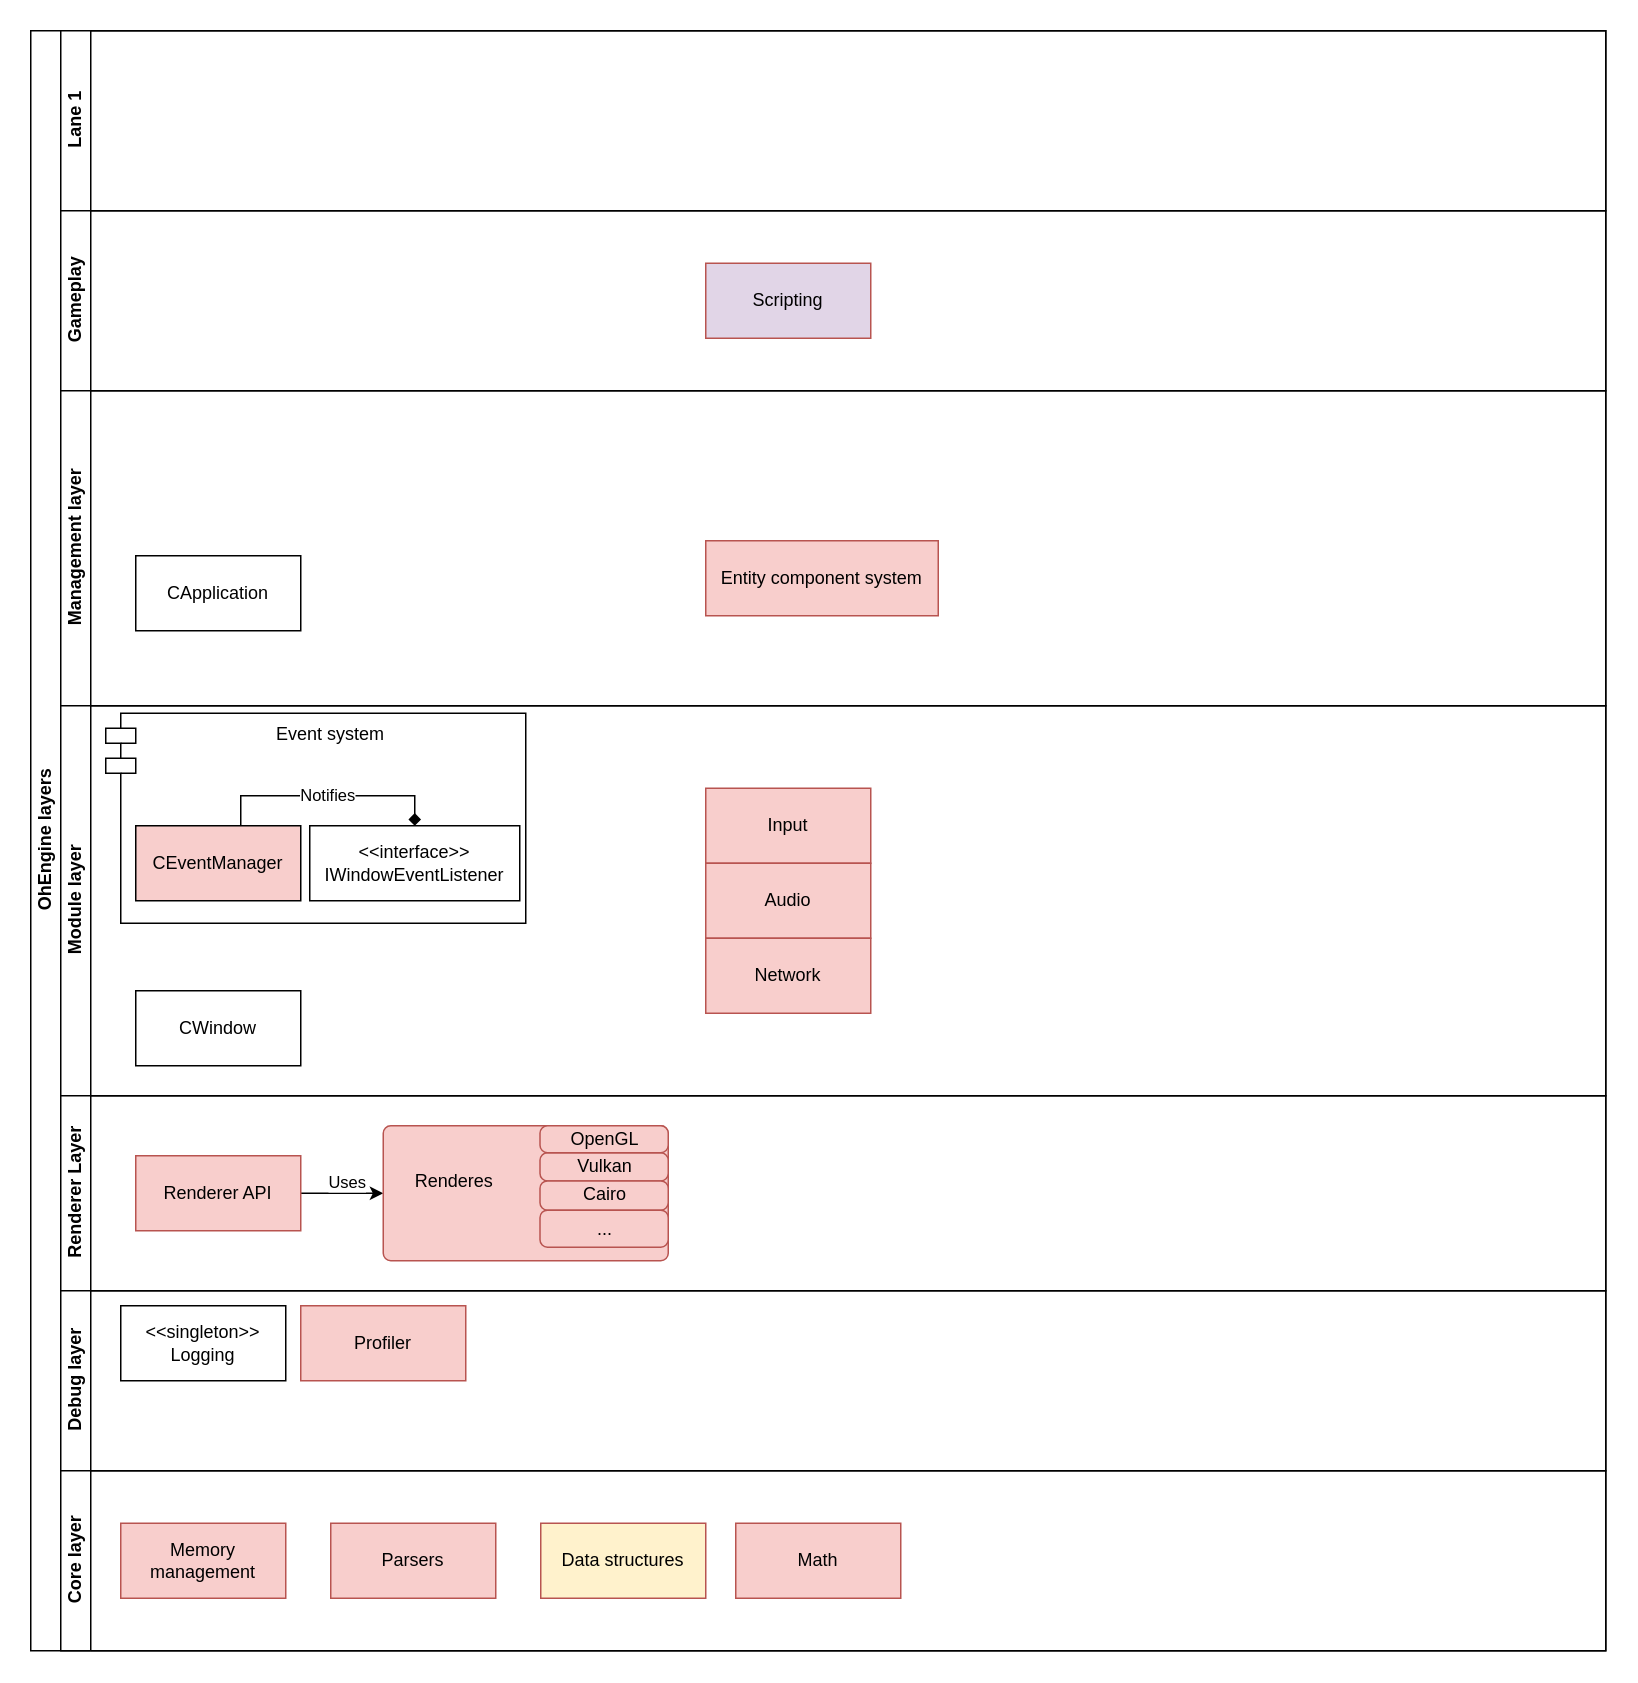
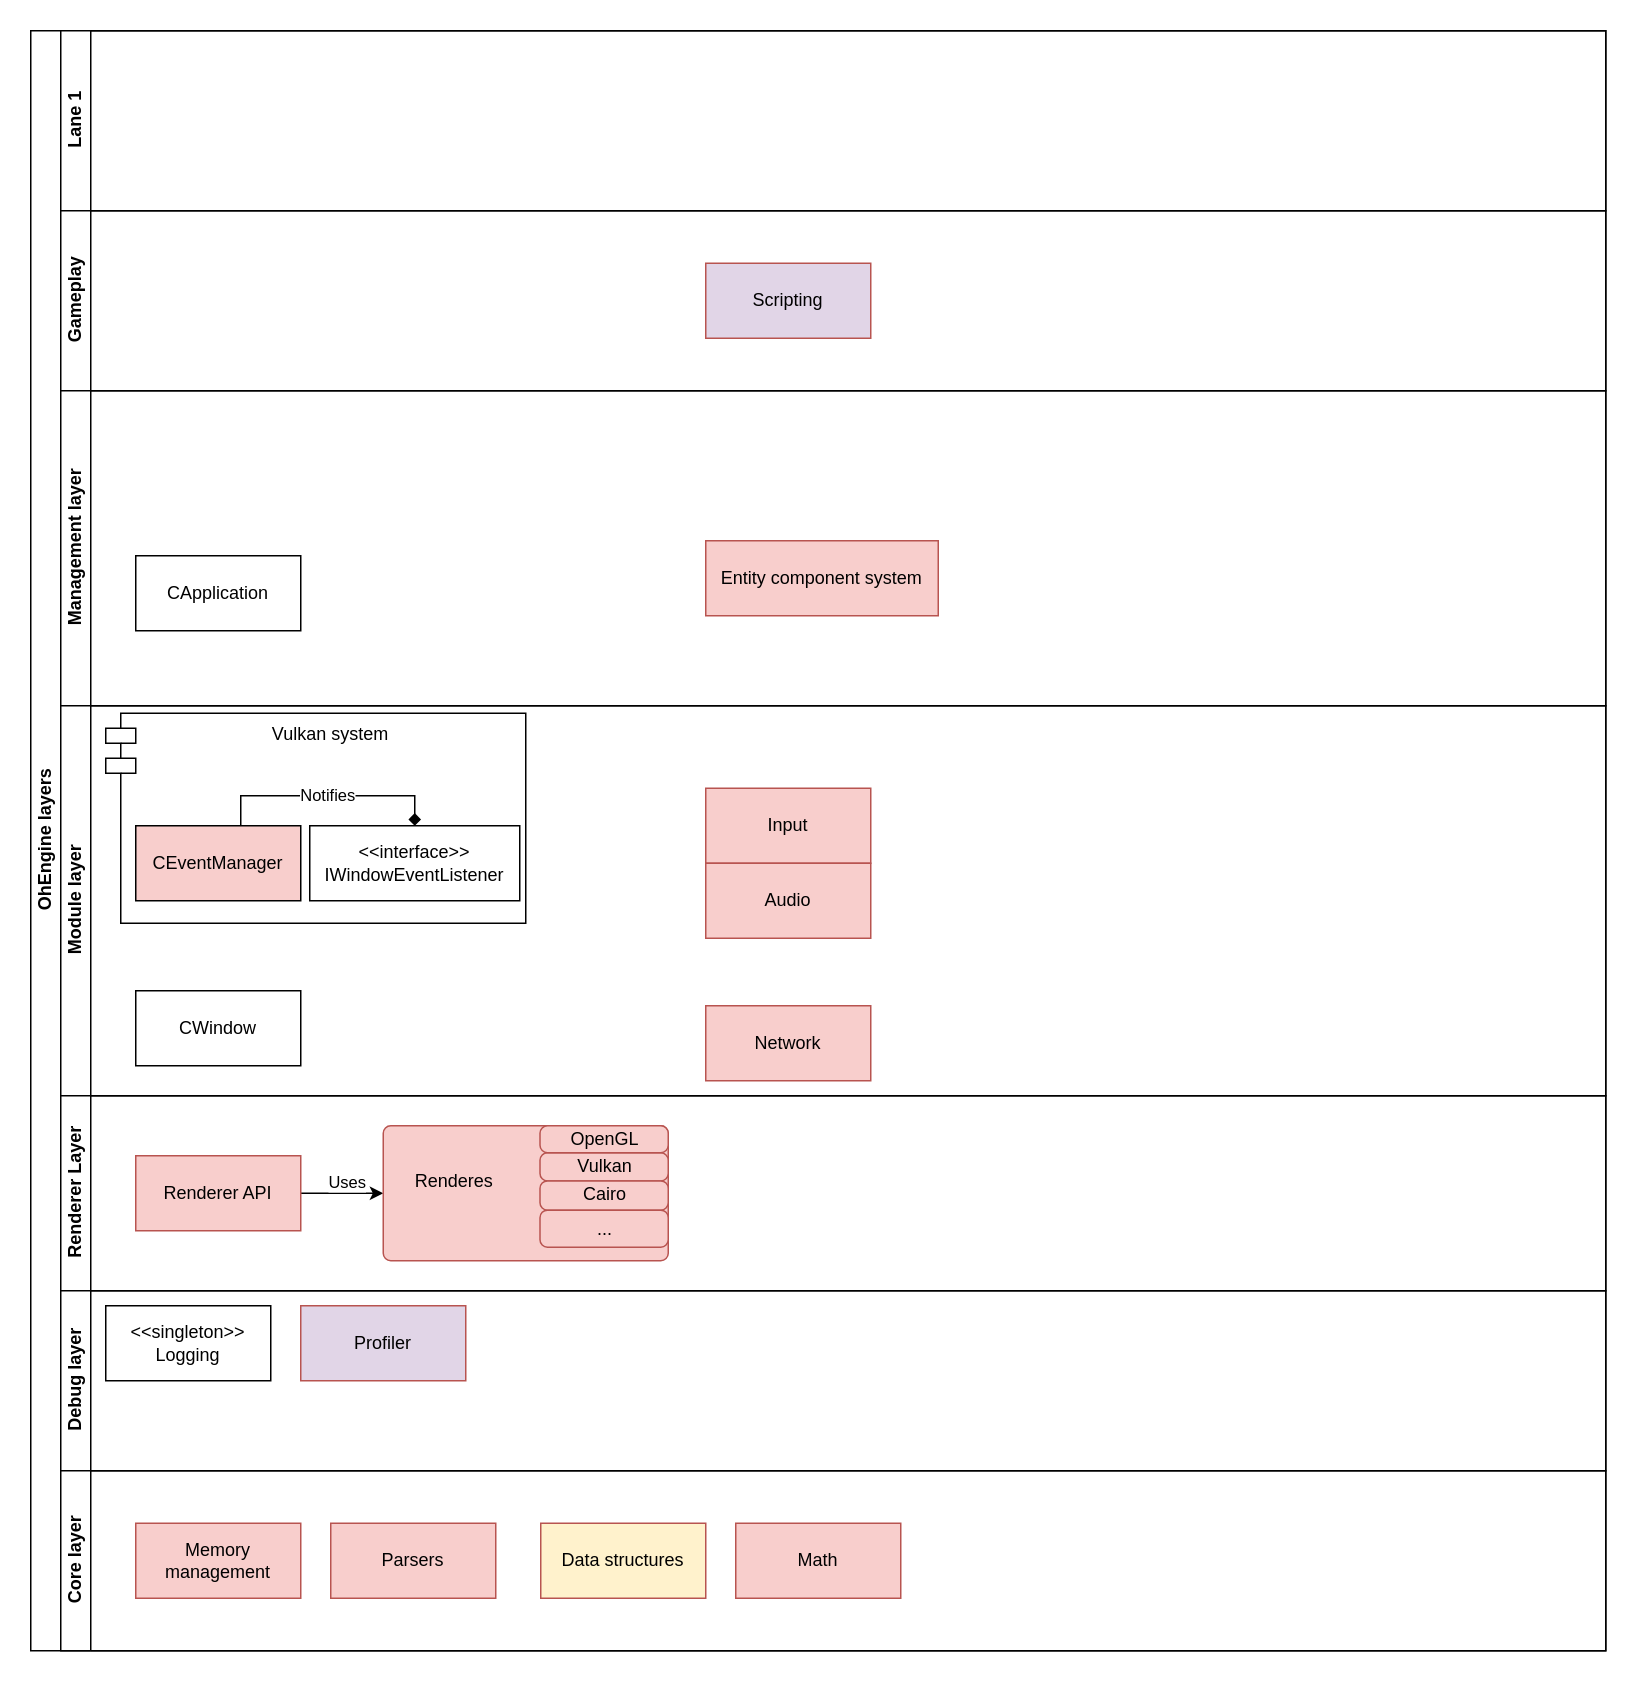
  <mxCell id="0" />
  <mxCell id="1" parent="0" />
  <mxCell id="2" value="OhEngine layers" style="swimlane;childLayout=stackLayout;resizeParent=1;resizeParentMax=0;horizontal=0;startSize=20;horizontalStack=0;html=1;" parent="1" vertex="1"><mxGeometry width="1050" height="1080" as="geometry" x="20" y="20" /></mxCell>
  <mxCell id="3" value="Lane 1" style="swimlane;startSize=20;horizontal=0;html=1;" parent="2" vertex="1"><mxGeometry x="20" width="1030" height="120" as="geometry" /></mxCell>
  <mxCell id="4" value="Gameplay" style="swimlane;startSize=20;horizontal=0;html=1;" vertex="1" parent="2"><mxGeometry x="20" y="120" width="1030" height="120" as="geometry" /></mxCell>
  <mxCell id="5" value="Scripting" style="html=1;whiteSpace=wrap;fillColor=#e1d5e7;strokeColor=#b85450;" vertex="1" parent="4"><mxGeometry x="430" y="35" width="110" height="50" as="geometry" /></mxCell>
  <mxCell id="6" value="Management layer" style="swimlane;startSize=20;horizontal=0;html=1;" parent="2" vertex="1"><mxGeometry x="20" y="240" width="1030" height="210" as="geometry" /></mxCell>
  <mxCell id="7" value="CApplication" style="html=1;whiteSpace=wrap;" parent="6" vertex="1"><mxGeometry x="50" y="110" width="110" height="50" as="geometry" /></mxCell>
  <mxCell id="8" value="Entity component system" style="html=1;whiteSpace=wrap;fillColor=#f8cecc;strokeColor=#b85450;" vertex="1" parent="6"><mxGeometry x="430" y="100" width="155" height="50" as="geometry" /></mxCell>
  <mxCell id="9" value="Module layer" style="swimlane;startSize=20;horizontal=0;html=1;" parent="2" vertex="1"><mxGeometry x="20" y="450" width="1030" height="260" as="geometry" /></mxCell>
  <mxCell id="10" value="CWindow" style="html=1;whiteSpace=wrap;" parent="9" vertex="1"><mxGeometry x="50" y="190" width="110" height="50" as="geometry" /></mxCell>
  <mxCell id="11" value="Input" style="html=1;whiteSpace=wrap;fillColor=#f8cecc;strokeColor=#b85450;" parent="9" vertex="1"><mxGeometry x="430" y="55" width="110" height="50" as="geometry" /></mxCell>
  <mxCell id="12" value="Audio" style="html=1;whiteSpace=wrap;fillColor=#f8cecc;strokeColor=#b85450;" parent="9" vertex="1"><mxGeometry x="430" y="105" width="110" height="50" as="geometry" /></mxCell>
- <mxCell id="13" value="Network" style="html=1;whiteSpace=wrap;fillColor=#f8cecc;strokeColor=#b85450;" parent="9" vertex="1"><mxGeometry x="430" y="155" width="110" height="50" as="geometry" /></mxCell>
- <mxCell id="14" value="Event system" style="shape=module;align=left;spacingLeft=20;align=center;verticalAlign=top;whiteSpace=wrap;html=1;" vertex="1" parent="9"><mxGeometry x="30" y="5" width="280" height="140" as="geometry" /></mxCell>
+ <mxCell id="13" value="Network" style="html=1;whiteSpace=wrap;fillColor=#f8cecc;strokeColor=#b85450;" parent="9" vertex="1"><mxGeometry x="430" y="200" width="110" height="50" as="geometry" /></mxCell>
+ <mxCell id="14" value="Vulkan system" style="shape=module;align=left;spacingLeft=20;align=center;verticalAlign=top;whiteSpace=wrap;html=1;" vertex="1" parent="9"><mxGeometry x="30" y="5" width="280" height="140" as="geometry" /></mxCell>
  <mxCell id="15" value="&amp;lt;&amp;lt;interface&amp;gt;&amp;gt;&lt;br&gt;IWindowEventListener" style="html=1;whiteSpace=wrap;" parent="9" vertex="1"><mxGeometry x="166" y="80" width="140" height="50" as="geometry" /></mxCell>
  <mxCell id="16" value="Notifies" style="edgeStyle=orthogonalEdgeStyle;rounded=0;orthogonalLoop=1;jettySize=auto;html=1;endArrow=diamond;" parent="9" source="17" target="15" edge="1"><mxGeometry relative="1" as="geometry"><Array as="points"><mxPoint x="120" y="60" /><mxPoint x="236" y="60" /></Array></mxGeometry></mxCell>
  <mxCell id="17" value="CEventManager" style="html=1;whiteSpace=wrap;fillColor=#f8cecc;" parent="9" vertex="1"><mxGeometry x="50" y="80" width="110" height="50" as="geometry" /></mxCell>
  <mxCell id="18" value="Renderer Layer" style="swimlane;startSize=20;horizontal=0;html=1;" vertex="1" parent="2"><mxGeometry x="20" y="710" width="1030" height="130" as="geometry" /></mxCell>
  <mxCell id="19" style="edgeStyle=orthogonalEdgeStyle;rounded=0;orthogonalLoop=1;jettySize=auto;html=1;entryX=0;entryY=0.5;entryDx=0;entryDy=0;" edge="1" parent="18" source="21" target="22"><mxGeometry relative="1" as="geometry" /></mxCell>
  <mxCell id="20" value="Uses" style="edgeLabel;html=1;align=center;verticalAlign=middle;resizable=0;points=[];" vertex="1" connectable="0" parent="19"><mxGeometry x="-0.2" y="-2" relative="1" as="geometry"><mxPoint x="8" y="-10" as="offset" /></mxGeometry></mxCell>
  <mxCell id="21" value="Renderer API" style="html=1;whiteSpace=wrap;fillColor=#f8cecc;strokeColor=#b85450;" vertex="1" parent="18"><mxGeometry x="50" y="40" width="110" height="50" as="geometry" /></mxCell>
  <mxCell id="22" value="" style="rounded=1;absoluteArcSize=1;html=1;arcSize=10;fillColor=#f8cecc;strokeColor=#b85450;" vertex="1" parent="18"><mxGeometry x="215" y="20" width="190" height="90" as="geometry" /></mxCell>
  <mxCell id="23" value="Renderes" style="html=1;shape=mxgraph.er.anchor;whiteSpace=wrap;" vertex="1" parent="22"><mxGeometry width="95" height="74.998" as="geometry" /></mxCell>
  <mxCell id="24" value="Vulkan" style="rounded=1;absoluteArcSize=1;html=1;arcSize=10;whiteSpace=wrap;points=[];strokeColor=inherit;fillColor=inherit;" vertex="1" parent="22"><mxGeometry x="104.5" y="17.999" width="85.5" height="18.746" as="geometry" /></mxCell>
  <mxCell id="25" value="OpenGL" style="rounded=1;absoluteArcSize=1;html=1;arcSize=10;whiteSpace=wrap;points=[];strokeColor=inherit;fillColor=inherit;" vertex="1" parent="22"><mxGeometry x="104.5" width="85.5" height="17.999" as="geometry" /></mxCell>
  <mxCell id="26" value="Cairo" style="rounded=1;absoluteArcSize=1;html=1;arcSize=10;whiteSpace=wrap;points=[];strokeColor=inherit;fillColor=inherit;" vertex="1" parent="22"><mxGeometry x="104.5" y="36.746" width="85.5" height="19.502" as="geometry" /></mxCell>
  <mxCell id="27" value="..." style="rounded=1;absoluteArcSize=1;html=1;arcSize=10;whiteSpace=wrap;points=[];strokeColor=inherit;fillColor=inherit;" vertex="1" parent="22"><mxGeometry x="104.5" y="56.248" width="85.5" height="24.749" as="geometry" /></mxCell>
  <mxCell id="28" value="Debug layer" style="swimlane;startSize=20;horizontal=0;html=1;" vertex="1" parent="2"><mxGeometry x="20" y="840" width="1030" height="120" as="geometry" /></mxCell>
- <mxCell id="29" value="&amp;lt;&amp;lt;singleton&amp;gt;&amp;gt;&lt;br&gt;Logging" style="html=1;whiteSpace=wrap;" parent="28" vertex="1"><mxGeometry x="40" y="10" width="110" height="50" as="geometry" /></mxCell>
- <mxCell id="30" value="Profiler" style="html=1;whiteSpace=wrap;fillColor=#f8cecc;strokeColor=#b85450;" vertex="1" parent="28"><mxGeometry x="160" y="10" width="110" height="50" as="geometry" /></mxCell>
+ <mxCell id="29" value="&amp;lt;&amp;lt;singleton&amp;gt;&amp;gt;&lt;br&gt;Logging" style="html=1;whiteSpace=wrap;" parent="28" vertex="1"><mxGeometry x="30" y="10" width="110" height="50" as="geometry" /></mxCell>
+ <mxCell id="30" value="Profiler" style="html=1;whiteSpace=wrap;fillColor=#e1d5e7;strokeColor=#b85450;" vertex="1" parent="28"><mxGeometry x="160" y="10" width="110" height="50" as="geometry" /></mxCell>
  <mxCell id="31" value="Core layer" style="swimlane;startSize=20;horizontal=0;html=1;" parent="2" vertex="1"><mxGeometry x="20" y="960" width="1030" height="120" as="geometry" /></mxCell>
- <mxCell id="32" value="Memory management" style="html=1;whiteSpace=wrap;fillColor=#f8cecc;strokeColor=#b85450;" parent="31" vertex="1"><mxGeometry x="40" y="35" width="110" height="50" as="geometry" /></mxCell>
+ <mxCell id="32" value="Memory management" style="html=1;whiteSpace=wrap;fillColor=#f8cecc;strokeColor=#b85450;" parent="31" vertex="1"><mxGeometry x="50" y="35" width="110" height="50" as="geometry" /></mxCell>
  <mxCell id="33" value="Parsers" style="html=1;whiteSpace=wrap;fillColor=#f8cecc;strokeColor=#b85450;" parent="31" vertex="1"><mxGeometry x="180" y="35" width="110" height="50" as="geometry" /></mxCell>
  <mxCell id="34" value="Data structures" style="html=1;whiteSpace=wrap;fillColor=#fff2cc;strokeColor=#b85450;" parent="31" vertex="1"><mxGeometry x="320" y="35" width="110" height="50" as="geometry" /></mxCell>
  <mxCell id="35" value="Math" style="html=1;whiteSpace=wrap;fillColor=#f8cecc;strokeColor=#b85450;" parent="31" vertex="1"><mxGeometry x="450" y="35" width="110" height="50" as="geometry" /></mxCell>
